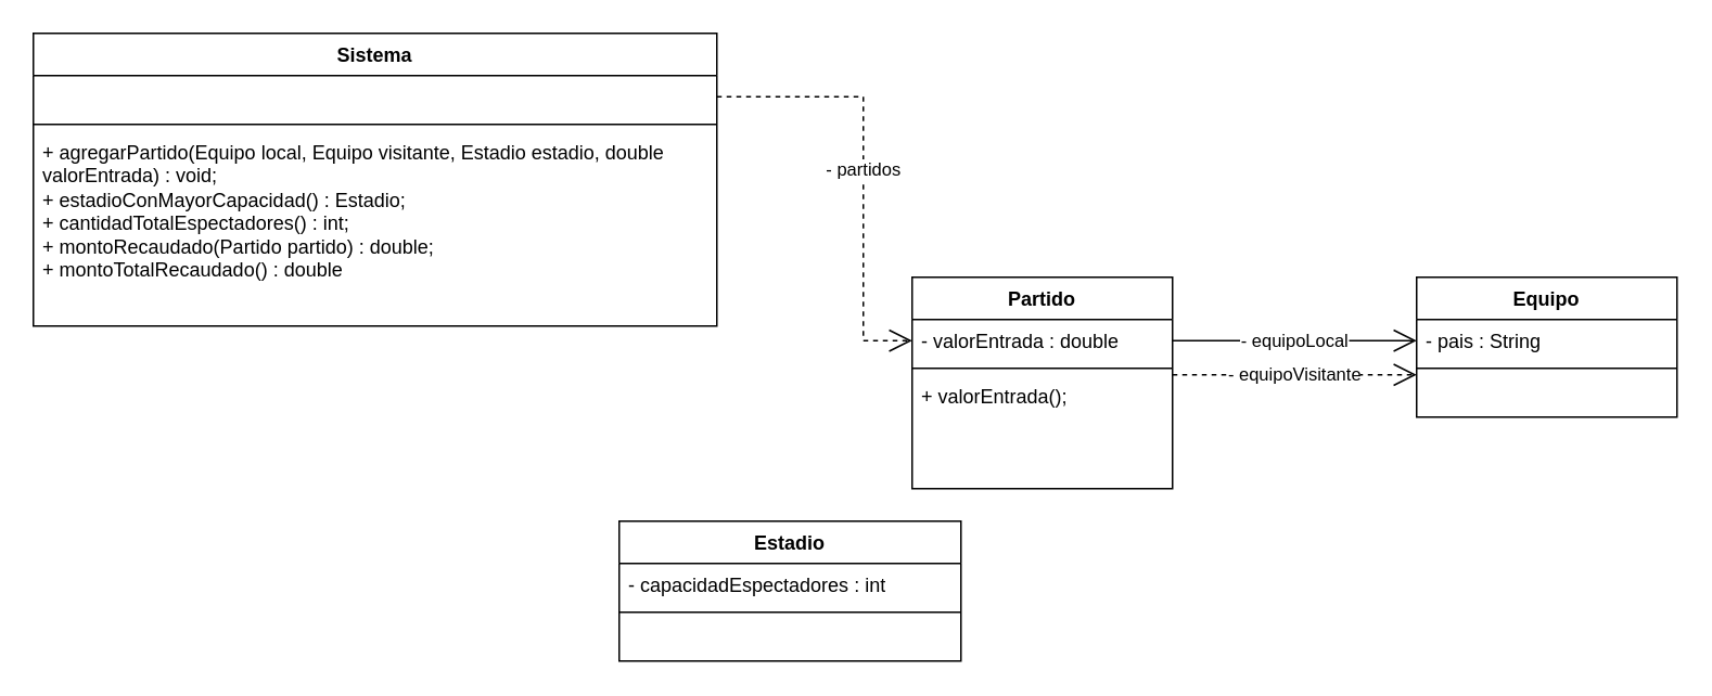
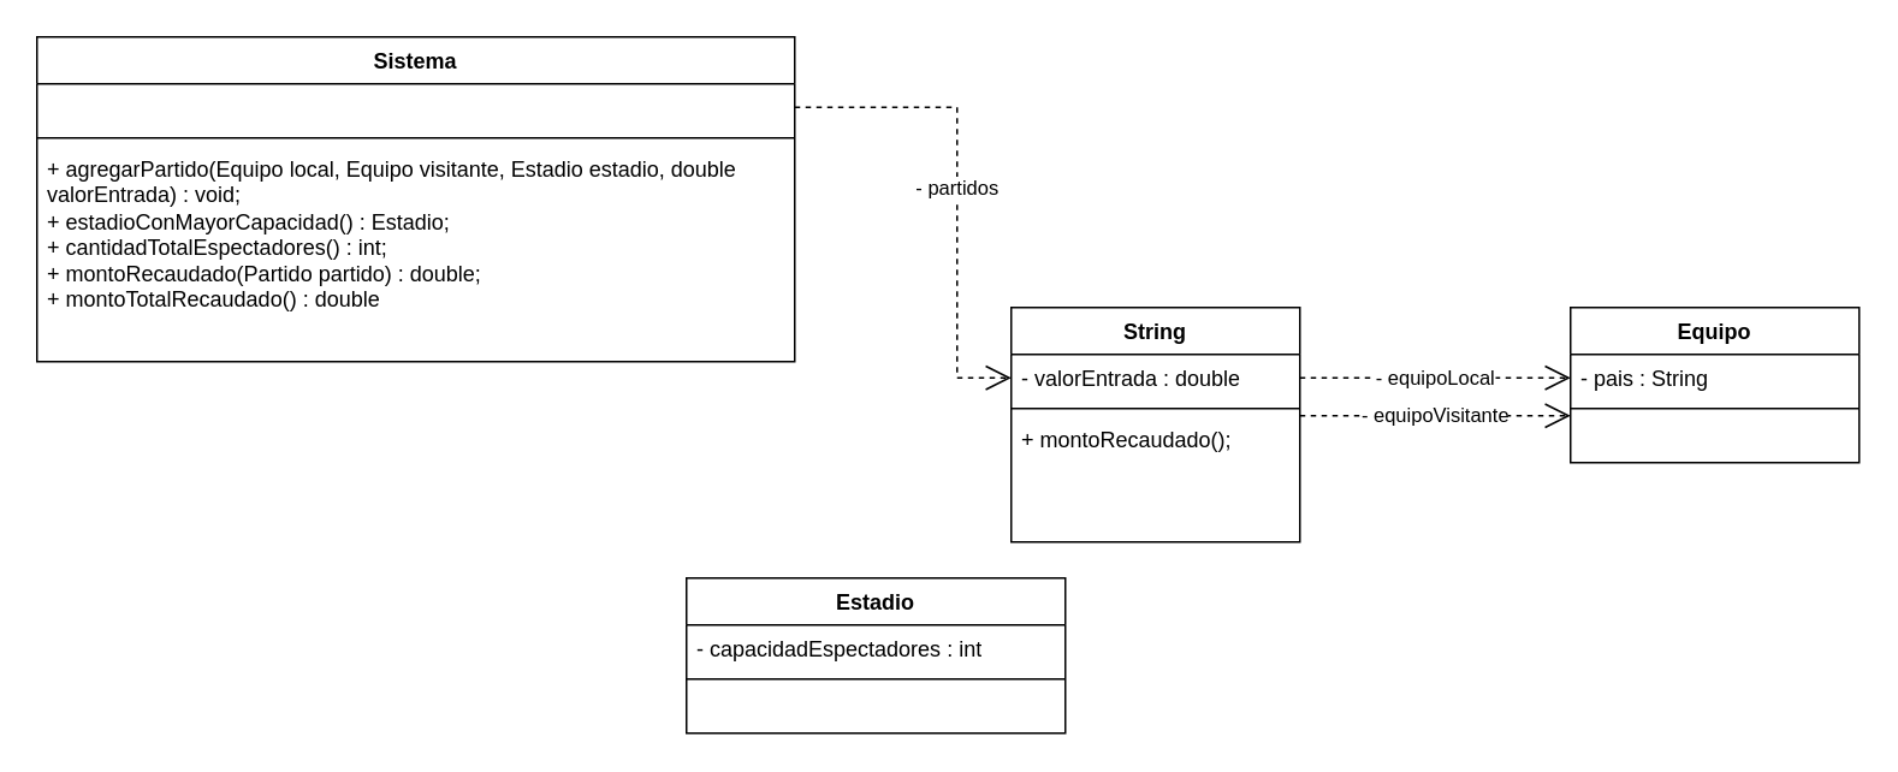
  <mxCell id="0" />
  <mxCell id="1" parent="0" />
- <mxCell id="2" value="Partido" style="swimlane;fontStyle=1;align=center;verticalAlign=top;childLayout=stackLayout;horizontal=1;startSize=26;horizontalStack=0;resizeParent=1;resizeParentMax=0;resizeLast=0;collapsible=1;marginBottom=0;whiteSpace=wrap;html=1;" parent="1" vertex="1"><mxGeometry x="560" y="170" width="160" height="130" as="geometry" /></mxCell>
+ <mxCell id="2" value="String" style="swimlane;fontStyle=1;align=center;verticalAlign=top;childLayout=stackLayout;horizontal=1;startSize=26;horizontalStack=0;resizeParent=1;resizeParentMax=0;resizeLast=0;collapsible=1;marginBottom=0;whiteSpace=wrap;html=1;" parent="1" vertex="1"><mxGeometry x="560" y="170" width="160" height="130" as="geometry" /></mxCell>
  <mxCell id="3" value="- valorEntrada : double" style="text;strokeColor=none;fillColor=none;align=left;verticalAlign=top;spacingLeft=4;spacingRight=4;overflow=hidden;rotatable=0;points=[[0,0.5],[1,0.5]];portConstraint=eastwest;whiteSpace=wrap;html=1;" parent="2" vertex="1"><mxGeometry y="26" width="160" height="26" as="geometry" /></mxCell>
  <mxCell id="4" value="" style="line;strokeWidth=1;fillColor=none;align=left;verticalAlign=middle;spacingTop=-1;spacingLeft=3;spacingRight=3;rotatable=0;labelPosition=right;points=[];portConstraint=eastwest;strokeColor=inherit;" parent="2" vertex="1"><mxGeometry y="52" width="160" height="8" as="geometry" /></mxCell>
- <mxCell id="5" value="+ valorEntrada();" style="text;strokeColor=none;fillColor=none;align=left;verticalAlign=top;spacingLeft=4;spacingRight=4;overflow=hidden;rotatable=0;points=[[0,0.5],[1,0.5]];portConstraint=eastwest;whiteSpace=wrap;html=1;" parent="2" vertex="1"><mxGeometry y="60" width="160" height="70" as="geometry" /></mxCell>
+ <mxCell id="5" value="+ montoRecaudado();" style="text;strokeColor=none;fillColor=none;align=left;verticalAlign=top;spacingLeft=4;spacingRight=4;overflow=hidden;rotatable=0;points=[[0,0.5],[1,0.5]];portConstraint=eastwest;whiteSpace=wrap;html=1;" parent="2" vertex="1"><mxGeometry y="60" width="160" height="70" as="geometry" /></mxCell>
  <mxCell id="6" value="Equipo" style="swimlane;fontStyle=1;align=center;verticalAlign=top;childLayout=stackLayout;horizontal=1;startSize=26;horizontalStack=0;resizeParent=1;resizeParentMax=0;resizeLast=0;collapsible=1;marginBottom=0;whiteSpace=wrap;html=1;" parent="1" vertex="1"><mxGeometry x="870" y="170" width="160" height="86" as="geometry" /></mxCell>
  <mxCell id="7" value="- pais : String" style="text;strokeColor=none;fillColor=none;align=left;verticalAlign=top;spacingLeft=4;spacingRight=4;overflow=hidden;rotatable=0;points=[[0,0.5],[1,0.5]];portConstraint=eastwest;whiteSpace=wrap;html=1;" parent="6" vertex="1"><mxGeometry y="26" width="160" height="26" as="geometry" /></mxCell>
  <mxCell id="8" value="" style="line;strokeWidth=1;fillColor=none;align=left;verticalAlign=middle;spacingTop=-1;spacingLeft=3;spacingRight=3;rotatable=0;labelPosition=right;points=[];portConstraint=eastwest;strokeColor=inherit;" parent="6" vertex="1"><mxGeometry y="52" width="160" height="8" as="geometry" /></mxCell>
  <mxCell id="9" value="&amp;nbsp;" style="text;strokeColor=none;fillColor=none;align=left;verticalAlign=top;spacingLeft=4;spacingRight=4;overflow=hidden;rotatable=0;points=[[0,0.5],[1,0.5]];portConstraint=eastwest;whiteSpace=wrap;html=1;" parent="6" vertex="1"><mxGeometry y="60" width="160" height="26" as="geometry" /></mxCell>
  <mxCell id="10" value="Sistema" style="swimlane;fontStyle=1;align=center;verticalAlign=top;childLayout=stackLayout;horizontal=1;startSize=26;horizontalStack=0;resizeParent=1;resizeParentMax=0;resizeLast=0;collapsible=1;marginBottom=0;whiteSpace=wrap;html=1;" parent="1" vertex="1"><mxGeometry x="20" y="20" width="420" height="180" as="geometry" /></mxCell>
  <mxCell id="11" value="&amp;nbsp;" style="text;strokeColor=none;fillColor=none;align=left;verticalAlign=top;spacingLeft=4;spacingRight=4;overflow=hidden;rotatable=0;points=[[0,0.5],[1,0.5]];portConstraint=eastwest;whiteSpace=wrap;html=1;" parent="10" vertex="1"><mxGeometry y="26" width="420" height="26" as="geometry" /></mxCell>
  <mxCell id="12" value="" style="line;strokeWidth=1;fillColor=none;align=left;verticalAlign=middle;spacingTop=-1;spacingLeft=3;spacingRight=3;rotatable=0;labelPosition=right;points=[];portConstraint=eastwest;strokeColor=inherit;" parent="10" vertex="1"><mxGeometry y="52" width="420" height="8" as="geometry" /></mxCell>
  <mxCell id="13" value="+ agregarPartido(Equipo local, Equipo visitante, Estadio estadio, double valorEntrada) : void;&lt;br&gt;+ estadioConMayorCapacidad() : Estadio;&lt;br&gt;+ cantidadTotalEspectadores() : int;&lt;br&gt;+ montoRecaudado(Partido partido) : double;&lt;br&gt;+ montoTotalRecaudado() : double" style="text;strokeColor=none;fillColor=none;align=left;verticalAlign=top;spacingLeft=4;spacingRight=4;overflow=hidden;rotatable=0;points=[[0,0.5],[1,0.5]];portConstraint=eastwest;whiteSpace=wrap;html=1;" parent="10" vertex="1"><mxGeometry y="60" width="420" height="120" as="geometry" /></mxCell>
  <mxCell id="14" value="- partidos" style="endArrow=open;endSize=12;dashed=1;html=1;rounded=0;exitX=1;exitY=0.5;exitDx=0;exitDy=0;entryX=0;entryY=0.5;entryDx=0;entryDy=0;" parent="1" source="11" target="3" edge="1"><mxGeometry width="160" relative="1" as="geometry"><mxPoint x="560" y="210" as="sourcePoint" /><mxPoint x="720" y="210" as="targetPoint" /><Array as="points"><mxPoint x="530" y="59" /><mxPoint x="530" y="209" /></Array></mxGeometry></mxCell>
- <mxCell id="15" value="- equipoLocal" style="endArrow=open;endSize=12;dashed=0;html=1;rounded=0;exitX=1;exitY=0.5;exitDx=0;exitDy=0;entryX=0;entryY=0.5;entryDx=0;entryDy=0;" parent="1" source="3" target="7" edge="1"><mxGeometry width="160" relative="1" as="geometry"><mxPoint x="520" y="69" as="sourcePoint" /><mxPoint x="570" y="219" as="targetPoint" /></mxGeometry></mxCell>
+ <mxCell id="15" value="- equipoLocal" style="endArrow=open;endSize=12;dashed=1;html=1;rounded=0;exitX=1;exitY=0.5;exitDx=0;exitDy=0;entryX=0;entryY=0.5;entryDx=0;entryDy=0;" parent="1" source="3" target="7" edge="1"><mxGeometry width="160" relative="1" as="geometry"><mxPoint x="520" y="69" as="sourcePoint" /><mxPoint x="570" y="219" as="targetPoint" /></mxGeometry></mxCell>
  <mxCell id="16" value="- equipoVisitante" style="endArrow=open;endSize=12;dashed=1;html=1;rounded=0;exitX=1;exitY=0.5;exitDx=0;exitDy=0;entryX=0;entryY=0.5;entryDx=0;entryDy=0;" parent="1" edge="1"><mxGeometry width="160" relative="1" as="geometry"><mxPoint x="720" y="230" as="sourcePoint" /><mxPoint x="870" y="230" as="targetPoint" /></mxGeometry></mxCell>
  <mxCell id="17" value="Estadio" style="swimlane;fontStyle=1;align=center;verticalAlign=top;childLayout=stackLayout;horizontal=1;startSize=26;horizontalStack=0;resizeParent=1;resizeParentMax=0;resizeLast=0;collapsible=1;marginBottom=0;whiteSpace=wrap;html=1;" parent="1" vertex="1"><mxGeometry x="380" y="320" width="210" height="86" as="geometry" /></mxCell>
  <mxCell id="18" value="- capacidadEspectadores : int" style="text;strokeColor=none;fillColor=none;align=left;verticalAlign=top;spacingLeft=4;spacingRight=4;overflow=hidden;rotatable=0;points=[[0,0.5],[1,0.5]];portConstraint=eastwest;whiteSpace=wrap;html=1;" parent="17" vertex="1"><mxGeometry y="26" width="210" height="26" as="geometry" /></mxCell>
  <mxCell id="19" value="" style="line;strokeWidth=1;fillColor=none;align=left;verticalAlign=middle;spacingTop=-1;spacingLeft=3;spacingRight=3;rotatable=0;labelPosition=right;points=[];portConstraint=eastwest;strokeColor=inherit;" parent="17" vertex="1"><mxGeometry y="52" width="210" height="8" as="geometry" /></mxCell>
  <mxCell id="20" value="&amp;nbsp;" style="text;strokeColor=none;fillColor=none;align=left;verticalAlign=top;spacingLeft=4;spacingRight=4;overflow=hidden;rotatable=0;points=[[0,0.5],[1,0.5]];portConstraint=eastwest;whiteSpace=wrap;html=1;" parent="17" vertex="1"><mxGeometry y="60" width="210" height="26" as="geometry" /></mxCell>
